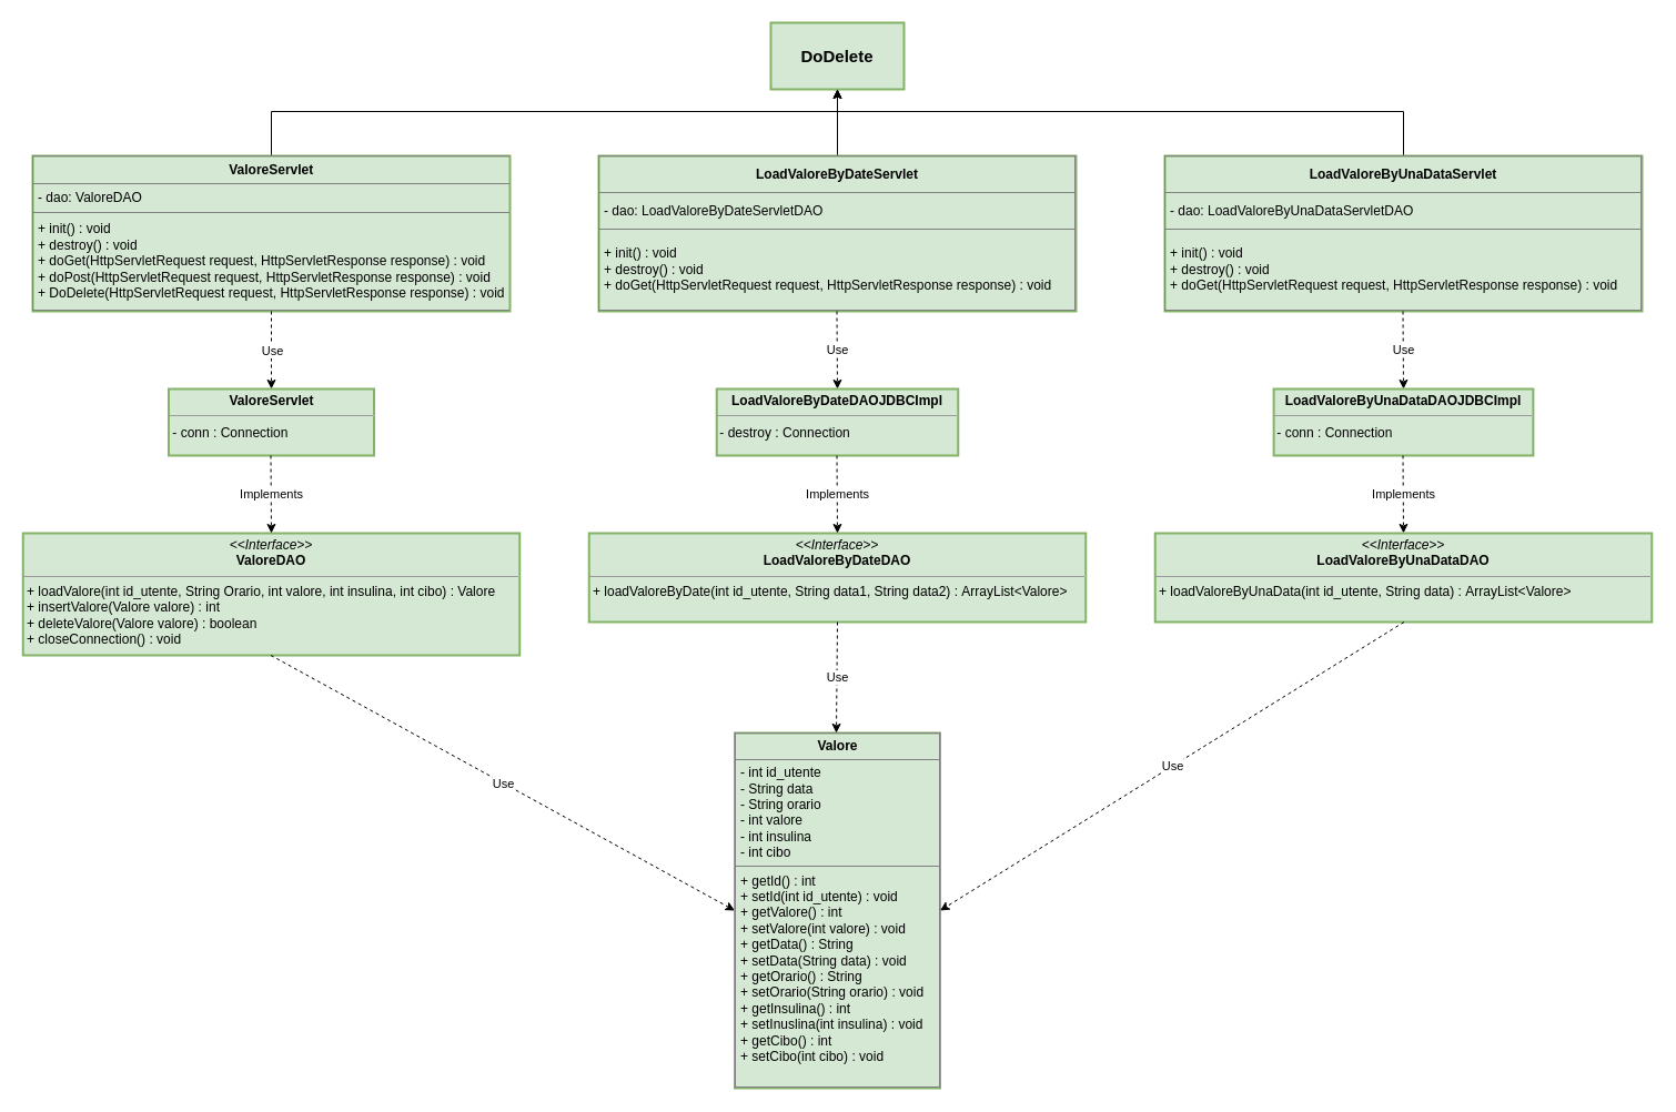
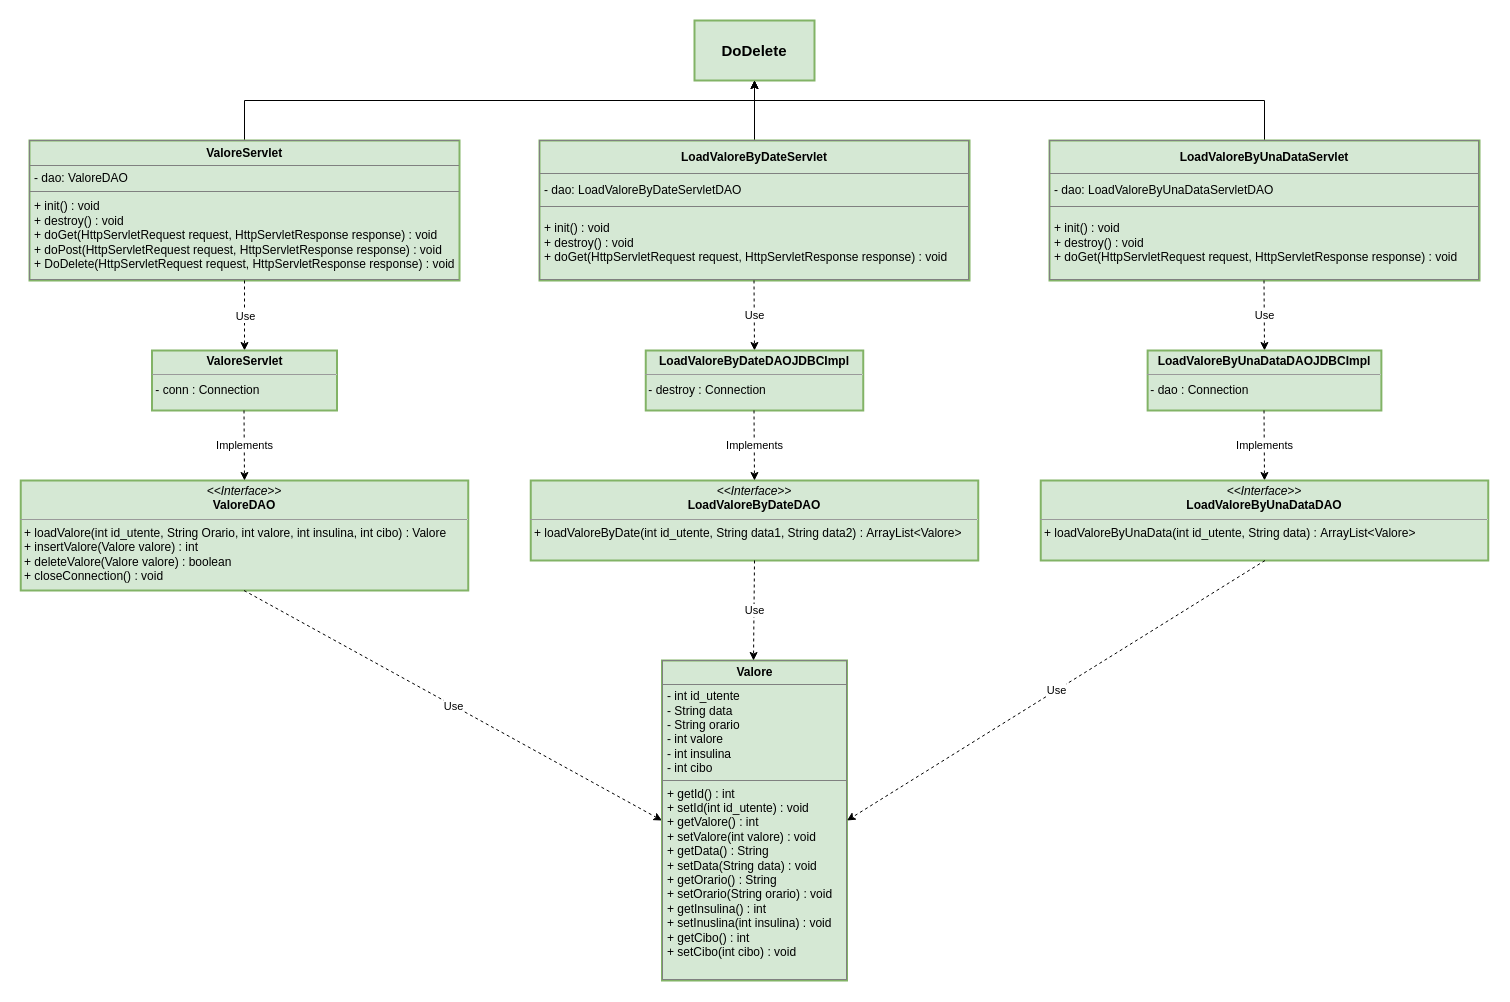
  <mxCell id="0" />
  <mxCell id="1" parent="0" />
  <mxCell id="2" value="&lt;b&gt;&lt;font style=&quot;font-size: 15px&quot;&gt;DoDelete&lt;/font&gt;&lt;/b&gt;" style="rounded=0;whiteSpace=wrap;html=1;fillColor=#d5e8d4;strokeColor=#82b366;strokeWidth=2;" parent="1" vertex="1"><mxGeometry x="694" y="20" width="120" height="60" as="geometry" /></mxCell>
  <mxCell id="3" value="" style="edgeStyle=orthogonalEdgeStyle;rounded=0;orthogonalLoop=1;jettySize=auto;html=1;entryX=0.5;entryY=1;entryDx=0;entryDy=0;" parent="1" source="4" target="2" edge="1"><mxGeometry relative="1" as="geometry"><mxPoint x="244" y="20" as="targetPoint" /><Array as="points"><mxPoint x="244" y="100" /><mxPoint x="754" y="100" /></Array></mxGeometry></mxCell>
  <mxCell id="4" value="&lt;table border=&quot;1&quot; width=&quot;100%&quot; cellpadding=&quot;4&quot; style=&quot;width: 100% ; height: 100% ; border-collapse: collapse&quot;&gt;&lt;tbody&gt;&lt;tr&gt;&lt;th align=&quot;center&quot;&gt;ValoreServlet&lt;/th&gt;&lt;/tr&gt;&lt;tr&gt;&lt;td&gt;- dao: ValoreDAO&lt;/td&gt;&lt;/tr&gt;&lt;tr&gt;&lt;td&gt;+ init() : void&lt;br&gt;+ destroy() : void&lt;br&gt;+ doGet(HttpServletRequest request, HttpServletResponse response) : void&lt;br&gt;+ doPost(HttpServletRequest request, HttpServletResponse response) : void&lt;br&gt;+ DoDelete(HttpServletRequest request, HttpServletResponse response) : void&lt;/td&gt;&lt;/tr&gt;&lt;/tbody&gt;&lt;/table&gt;" style="text;html=1;fillColor=#d5e8d4;overflow=fill;strokeWidth=2;strokeColor=#82B366;perimeterSpacing=0;shadow=0;rounded=0;glass=0;sketch=0;" parent="1" vertex="1"><mxGeometry x="29" y="140" width="430" height="140" as="geometry" /></mxCell>
  <mxCell id="5" style="edgeStyle=orthogonalEdgeStyle;rounded=0;orthogonalLoop=1;jettySize=auto;html=1;exitX=0.5;exitY=0;exitDx=0;exitDy=0;entryX=0.5;entryY=1;entryDx=0;entryDy=0;" parent="1" source="6" target="2" edge="1"><mxGeometry relative="1" as="geometry"><Array as="points"><mxPoint x="1264" y="100" /><mxPoint x="754" y="100" /></Array></mxGeometry></mxCell>
  <mxCell id="6" value="&lt;table border=&quot;1&quot; width=&quot;100%&quot; cellpadding=&quot;4&quot; style=&quot;width: 100% ; height: 100% ; border-collapse: collapse&quot;&gt;&lt;tbody&gt;&lt;tr&gt;&lt;th align=&quot;center&quot;&gt;LoadValoreByUnaDataServlet&lt;/th&gt;&lt;/tr&gt;&lt;tr&gt;&lt;td&gt;- dao:&amp;nbsp;LoadValoreByUnaDataServletDAO&lt;/td&gt;&lt;/tr&gt;&lt;tr&gt;&lt;td&gt;+ init() : void&lt;br&gt;+ destroy() : void&lt;br&gt;+ doGet(HttpServletRequest request, HttpServletResponse response) : void&lt;br&gt;&lt;/td&gt;&lt;/tr&gt;&lt;/tbody&gt;&lt;/table&gt;" style="text;html=1;strokeColor=#82b366;fillColor=#d5e8d4;overflow=fill;strokeWidth=2;" parent="1" vertex="1"><mxGeometry x="1049" y="140" width="430" height="140" as="geometry" /></mxCell>
  <mxCell id="7" value="" style="edgeStyle=orthogonalEdgeStyle;rounded=0;orthogonalLoop=1;jettySize=auto;html=1;" parent="1" source="8" target="2" edge="1"><mxGeometry relative="1" as="geometry" /></mxCell>
  <mxCell id="8" value="&lt;table border=&quot;1&quot; width=&quot;100%&quot; cellpadding=&quot;4&quot; style=&quot;width: 100% ; height: 100% ; border-collapse: collapse&quot;&gt;&lt;tbody&gt;&lt;tr&gt;&lt;th align=&quot;center&quot;&gt;LoadValoreByDateServlet&lt;/th&gt;&lt;/tr&gt;&lt;tr&gt;&lt;td&gt;- dao: LoadValoreByDateServletDAO&lt;/td&gt;&lt;/tr&gt;&lt;tr&gt;&lt;td&gt;+ init() : void&lt;br&gt;+ destroy() : void&lt;br&gt;+ doGet(HttpServletRequest request, HttpServletResponse response) : void&lt;br&gt;&lt;/td&gt;&lt;/tr&gt;&lt;/tbody&gt;&lt;/table&gt;" style="text;html=1;strokeColor=#82b366;fillColor=#d5e8d4;overflow=fill;strokeWidth=2;" parent="1" vertex="1"><mxGeometry x="539" y="140" width="430" height="140" as="geometry" /></mxCell>
  <mxCell id="9" value="" style="endArrow=classic;html=1;exitX=0.5;exitY=1;exitDx=0;exitDy=0;dashed=1;" parent="1" source="4" edge="1"><mxGeometry relative="1" as="geometry"><mxPoint x="769" y="360" as="sourcePoint" /><mxPoint x="244" y="350" as="targetPoint" /></mxGeometry></mxCell>
  <mxCell id="10" value="Use" style="edgeLabel;resizable=0;html=1;align=center;verticalAlign=middle;" parent="9" connectable="0" vertex="1"><mxGeometry relative="1" as="geometry" /></mxCell>
  <mxCell id="11" value="" style="endArrow=classic;html=1;exitX=0.5;exitY=1;exitDx=0;exitDy=0;dashed=1;" parent="1" edge="1"><mxGeometry relative="1" as="geometry"><mxPoint x="753.5" y="280" as="sourcePoint" /><mxPoint x="754" y="350" as="targetPoint" /></mxGeometry></mxCell>
  <mxCell id="12" value="Use" style="edgeLabel;resizable=0;html=1;align=center;verticalAlign=middle;" parent="11" connectable="0" vertex="1"><mxGeometry relative="1" as="geometry" /></mxCell>
  <mxCell id="13" value="" style="endArrow=classic;html=1;exitX=0.5;exitY=1;exitDx=0;exitDy=0;dashed=1;entryX=0.5;entryY=0;entryDx=0;entryDy=0;" parent="1" edge="1" target="28"><mxGeometry relative="1" as="geometry"><mxPoint x="1263.5" y="280" as="sourcePoint" /><mxPoint x="1264" y="340" as="targetPoint" /></mxGeometry></mxCell>
  <mxCell id="14" value="Use" style="edgeLabel;resizable=0;html=1;align=center;verticalAlign=middle;" parent="13" connectable="0" vertex="1"><mxGeometry relative="1" as="geometry" /></mxCell>
  <mxCell id="15" value="&lt;p style=&quot;margin: 0px ; margin-top: 4px ; text-align: center&quot;&gt;&lt;i&gt;&amp;lt;&amp;lt;Interface&amp;gt;&amp;gt;&lt;/i&gt;&lt;br&gt;&lt;b&gt;ValoreDAO&lt;/b&gt;&lt;/p&gt;&lt;hr size=&quot;1&quot;&gt;&lt;p style=&quot;margin: 0px ; margin-left: 4px&quot;&gt;+ loadValore(int id_utente, String Orario, int valore, int insulina, int cibo) : Valore&lt;br&gt;+ insertValore(Valore valore) : int&lt;/p&gt;&lt;p style=&quot;margin: 0px ; margin-left: 4px&quot;&gt;+ deleteValore(Valore valore) : boolean&lt;/p&gt;&lt;p style=&quot;margin: 0px ; margin-left: 4px&quot;&gt;+ closeConnection() : void&lt;/p&gt;&lt;p style=&quot;margin: 0px ; margin-left: 4px&quot;&gt;&lt;br&gt;&lt;/p&gt;" style="verticalAlign=top;align=left;overflow=fill;fontSize=12;fontFamily=Helvetica;html=1;strokeWidth=2;fillColor=#d5e8d4;strokeColor=#82B366;" parent="1" vertex="1"><mxGeometry x="20.25" y="480" width="447.5" height="110" as="geometry" /></mxCell>
  <mxCell id="16" value="&lt;p style=&quot;margin: 0px ; margin-top: 4px ; text-align: center&quot;&gt;&lt;b&gt;ValoreServlet&lt;/b&gt;&lt;br&gt;&lt;/p&gt;&lt;hr size=&quot;1&quot;&gt;&lt;div style=&quot;height: 2px&quot;&gt;&lt;br&gt;&lt;/div&gt;&lt;div style=&quot;height: 2px&quot;&gt;&amp;nbsp;- conn : Connection&lt;/div&gt;" style="verticalAlign=top;align=left;overflow=fill;fontSize=12;fontFamily=Helvetica;html=1;strokeWidth=2;fillColor=#d5e8d4;strokeColor=#82b366;" parent="1" vertex="1"><mxGeometry x="151.5" y="350" width="185" height="60" as="geometry" /></mxCell>
  <mxCell id="17" value="" style="endArrow=classic;html=1;exitX=0.5;exitY=1;exitDx=0;exitDy=0;dashed=1;" parent="1" edge="1"><mxGeometry relative="1" as="geometry"><mxPoint x="243.5" y="410" as="sourcePoint" /><mxPoint x="244" y="480" as="targetPoint" /></mxGeometry></mxCell>
  <mxCell id="18" value="Implements" style="edgeLabel;resizable=0;html=1;align=center;verticalAlign=middle;" parent="17" connectable="0" vertex="1"><mxGeometry relative="1" as="geometry" /></mxCell>
  <mxCell id="19" value="" style="endArrow=classic;html=1;exitX=0.5;exitY=1;exitDx=0;exitDy=0;dashed=1;entryX=0;entryY=0.5;entryDx=0;entryDy=0;" parent="1" target="21" edge="1"><mxGeometry relative="1" as="geometry"><mxPoint x="243.5" y="590" as="sourcePoint" /><mxPoint x="243.5" y="670" as="targetPoint" /></mxGeometry></mxCell>
  <mxCell id="20" value="Use" style="edgeLabel;resizable=0;html=1;align=center;verticalAlign=middle;" parent="19" connectable="0" vertex="1"><mxGeometry relative="1" as="geometry" /></mxCell>
  <mxCell id="21" value="&lt;table border=&quot;1&quot; width=&quot;100%&quot; cellpadding=&quot;4&quot; style=&quot;width: 100% ; height: 100% ; border-collapse: collapse&quot;&gt;&lt;tbody&gt;&lt;tr&gt;&lt;th style=&quot;text-align: center&quot;&gt;&lt;b&gt;Valore&lt;/b&gt;&lt;/th&gt;&lt;/tr&gt;&lt;tr&gt;&lt;td&gt;- int id_utente&lt;br&gt;- String data&lt;br&gt;- String orario&lt;br&gt;- int valore&lt;br&gt;- int insulina&lt;br&gt;- int cibo&lt;/td&gt;&lt;/tr&gt;&lt;tr&gt;&lt;td&gt;+ getId() : int&lt;br&gt;+ setId(int id_utente) : void&lt;br&gt;+ getValore() : int&lt;br&gt;+ setValore(int valore) : void&lt;br&gt;+ getData() : String&lt;br&gt;+ setData(String data) : void&lt;br&gt;+ getOrario() : String&lt;br&gt;+ setOrario(String orario) : void&lt;br&gt;+ getInsulina() : int&amp;nbsp;&lt;br&gt;+ setInuslina(int insulina) : void&lt;br&gt;+ getCibo() : int&amp;nbsp;&lt;br&gt;+ setCibo(int cibo) : void&lt;br&gt;&lt;br&gt;&lt;/td&gt;&lt;/tr&gt;&lt;/tbody&gt;&lt;/table&gt;" style="text;html=1;strokeColor=#82b366;fillColor=#d5e8d4;overflow=fill;align=left;verticalAlign=top;strokeWidth=2;" parent="1" vertex="1"><mxGeometry x="661.5" y="660" width="185" height="320" as="geometry" /></mxCell>
  <mxCell id="22" value="&lt;p style=&quot;margin: 0px ; margin-top: 4px ; text-align: center&quot;&gt;&lt;b&gt;LoadValoreByDateDAOJDBCImpl&lt;/b&gt;&lt;br&gt;&lt;/p&gt;&lt;hr size=&quot;1&quot;&gt;&lt;div style=&quot;height: 2px&quot;&gt;&lt;br&gt;&lt;/div&gt;&lt;div style=&quot;height: 2px&quot;&gt;&amp;nbsp;- destroy : Connection&lt;/div&gt;" style="verticalAlign=top;align=left;overflow=fill;fontSize=12;fontFamily=Helvetica;html=1;strokeWidth=2;fillColor=#d5e8d4;strokeColor=#82b366;" parent="1" vertex="1"><mxGeometry x="645.25" y="350" width="217.5" height="60" as="geometry" /></mxCell>
  <mxCell id="23" value="&lt;p style=&quot;margin: 0px ; margin-top: 4px ; text-align: center&quot;&gt;&lt;i&gt;&amp;lt;&amp;lt;Interface&amp;gt;&amp;gt;&lt;/i&gt;&lt;br&gt;&lt;b&gt;LoadValoreByDateDAO&lt;/b&gt;&lt;/p&gt;&lt;hr size=&quot;1&quot;&gt;&lt;p style=&quot;margin: 0px ; margin-left: 4px&quot;&gt;+&amp;nbsp;loadValoreByDate(int id_utente, String data1, String data2) :&amp;nbsp;ArrayList&amp;lt;Valore&amp;gt;&lt;/p&gt;&lt;p style=&quot;margin: 0px ; margin-left: 4px&quot;&gt;&lt;br&gt;&lt;/p&gt;" style="verticalAlign=top;align=left;overflow=fill;fontSize=12;fontFamily=Helvetica;html=1;strokeWidth=2;fillColor=#d5e8d4;strokeColor=#82B366;" parent="1" vertex="1"><mxGeometry x="530.25" y="480" width="447.5" height="80" as="geometry" /></mxCell>
  <mxCell id="24" value="" style="endArrow=classic;html=1;exitX=0.5;exitY=1;exitDx=0;exitDy=0;dashed=1;" parent="1" edge="1"><mxGeometry relative="1" as="geometry"><mxPoint x="753.5" y="410" as="sourcePoint" /><mxPoint x="754" y="480" as="targetPoint" /></mxGeometry></mxCell>
  <mxCell id="25" value="Implements" style="edgeLabel;resizable=0;html=1;align=center;verticalAlign=middle;" parent="24" connectable="0" vertex="1"><mxGeometry relative="1" as="geometry" /></mxCell>
  <mxCell id="26" value="" style="endArrow=classic;html=1;exitX=0.5;exitY=1;exitDx=0;exitDy=0;dashed=1;" parent="1" source="23" edge="1"><mxGeometry relative="1" as="geometry"><mxPoint x="753.41" y="590" as="sourcePoint" /><mxPoint x="753" y="660" as="targetPoint" /></mxGeometry></mxCell>
  <mxCell id="27" value="Use" style="edgeLabel;resizable=0;html=1;align=center;verticalAlign=middle;" parent="26" connectable="0" vertex="1"><mxGeometry relative="1" as="geometry" /></mxCell>
- <mxCell id="28" value="&lt;p style=&quot;margin: 0px ; margin-top: 4px ; text-align: center&quot;&gt;&lt;b&gt;LoadValoreByUnaDataDAOJDBCImpl&lt;/b&gt;&lt;br&gt;&lt;/p&gt;&lt;hr size=&quot;1&quot;&gt;&lt;div style=&quot;height: 2px&quot;&gt;&lt;br&gt;&lt;/div&gt;&lt;div style=&quot;height: 2px&quot;&gt;&amp;nbsp;- conn : Connection&lt;/div&gt;" style="verticalAlign=top;align=left;overflow=fill;fontSize=12;fontFamily=Helvetica;html=1;strokeWidth=2;fillColor=#d5e8d4;strokeColor=#82b366;" vertex="1" parent="1"><mxGeometry x="1147.13" y="350" width="233.75" height="60" as="geometry" /></mxCell>
+ <mxCell id="28" value="&lt;p style=&quot;margin: 0px ; margin-top: 4px ; text-align: center&quot;&gt;&lt;b&gt;LoadValoreByUnaDataDAOJDBCImpl&lt;/b&gt;&lt;br&gt;&lt;/p&gt;&lt;hr size=&quot;1&quot;&gt;&lt;div style=&quot;height: 2px&quot;&gt;&lt;br&gt;&lt;/div&gt;&lt;div style=&quot;height: 2px&quot;&gt;&amp;nbsp;- dao : Connection&lt;/div&gt;" style="verticalAlign=top;align=left;overflow=fill;fontSize=12;fontFamily=Helvetica;html=1;strokeWidth=2;fillColor=#d5e8d4;strokeColor=#82b366;" vertex="1" parent="1"><mxGeometry x="1147.13" y="350" width="233.75" height="60" as="geometry" /></mxCell>
  <mxCell id="29" value="" style="endArrow=classic;html=1;exitX=0.5;exitY=1;exitDx=0;exitDy=0;dashed=1;" edge="1" parent="1"><mxGeometry relative="1" as="geometry"><mxPoint x="1263.51" y="410" as="sourcePoint" /><mxPoint x="1264.01" y="480" as="targetPoint" /></mxGeometry></mxCell>
  <mxCell id="30" value="Implements" style="edgeLabel;resizable=0;html=1;align=center;verticalAlign=middle;" connectable="0" vertex="1" parent="29"><mxGeometry relative="1" as="geometry" /></mxCell>
  <mxCell id="31" value="&lt;p style=&quot;margin: 0px ; margin-top: 4px ; text-align: center&quot;&gt;&lt;i&gt;&amp;lt;&amp;lt;Interface&amp;gt;&amp;gt;&lt;/i&gt;&lt;br&gt;&lt;b&gt;LoadValoreByUnaDataDAO&lt;/b&gt;&lt;/p&gt;&lt;hr size=&quot;1&quot;&gt;&lt;p style=&quot;margin: 0px ; margin-left: 4px&quot;&gt;+&amp;nbsp;loadValoreByUnaData(int id_utente, String data) :&amp;nbsp;ArrayList&amp;lt;Valore&amp;gt;&lt;/p&gt;&lt;p style=&quot;margin: 0px ; margin-left: 4px&quot;&gt;&lt;br&gt;&lt;/p&gt;" style="verticalAlign=top;align=left;overflow=fill;fontSize=12;fontFamily=Helvetica;html=1;strokeWidth=2;fillColor=#d5e8d4;strokeColor=#82B366;" vertex="1" parent="1"><mxGeometry x="1040.25" y="480" width="447.5" height="80" as="geometry" /></mxCell>
  <mxCell id="32" value="" style="endArrow=classic;html=1;exitX=0.5;exitY=1;exitDx=0;exitDy=0;dashed=1;entryX=1;entryY=0.5;entryDx=0;entryDy=0;" edge="1" parent="1" target="21"><mxGeometry relative="1" as="geometry"><mxPoint x="1264.51" y="560" as="sourcePoint" /><mxPoint x="1263.51" y="660" as="targetPoint" /></mxGeometry></mxCell>
  <mxCell id="33" value="Use" style="edgeLabel;resizable=0;html=1;align=center;verticalAlign=middle;" connectable="0" vertex="1" parent="32"><mxGeometry relative="1" as="geometry" /></mxCell>
